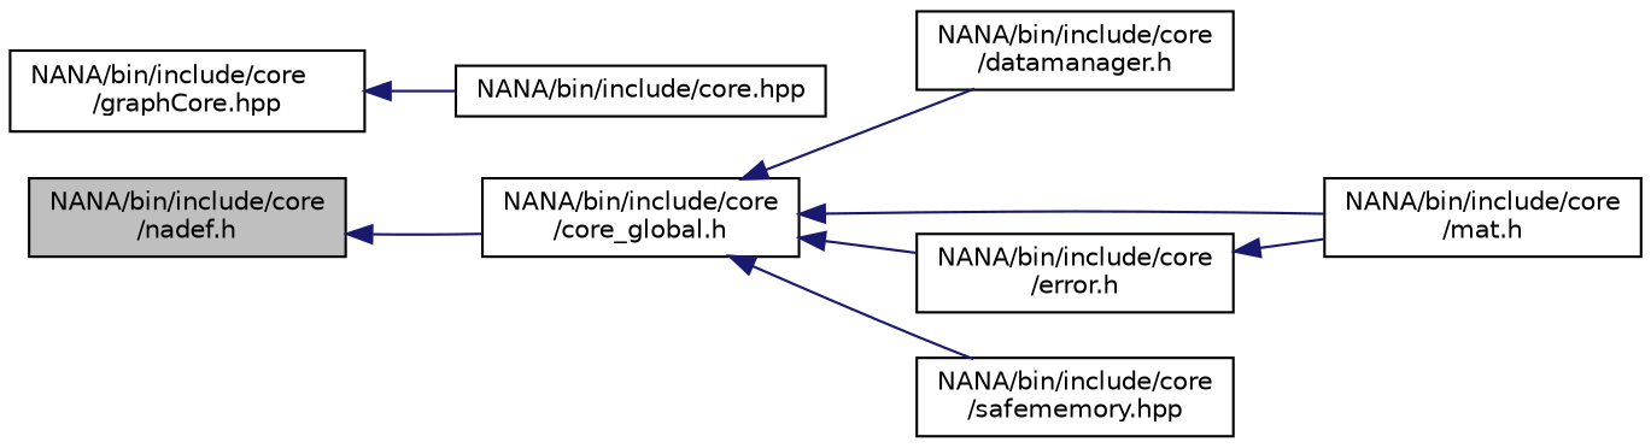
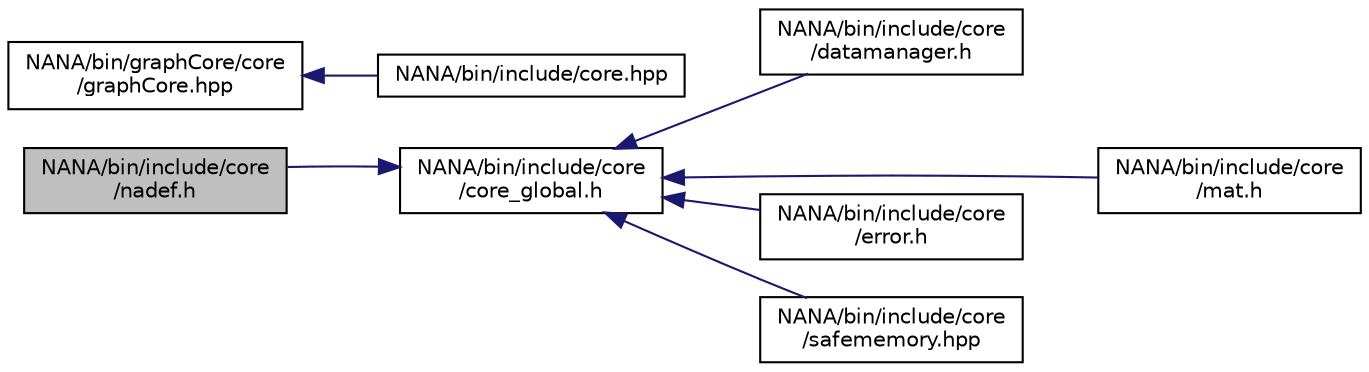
  digraph {
    rankdir=LR
    node [color=black fillcolor=white fontname=Helvetica fontsize=10 shape=record style=filled]
    edge [color=midnightblue dir=back fontname=Helvetica fontsize=10 labelfontname=Helvetica labelfontsize=10 style=solid]
    n1 [fillcolor=grey75 fontcolor=black height=0.2 label="NANA/bin/include/core\l/nadef.h" width=0.4]
    n2 [height=0.2 label="NANA/bin/include/core\l/core_global.h" width=0.4]
    n3 [height=0.2 label="NANA/bin/include/core.hpp" width=0.4]
    n4 [height=0.2 label="NANA/bin/include/core\l/datamanager.h" width=0.4]
    n5 [height=0.2 label="NANA/bin/include/core\l/mat.h" width=0.4]
    n6 [height=0.2 label="NANA/bin/include/core\l/error.h" width=0.4]
    n7 [height=0.2 label="NANA/bin/include/core\l/safememory.hpp" width=0.4]
-   n8 [height=0.2 label="NANA/bin/include/core\l/graphCore.hpp" width=0.4]
-   n1 -> n2
+   n8 [height=0.2 label="NANA/bin/graphCore/core\l/graphCore.hpp" width=0.4]
+   n2 -> n1
    n2 -> n4
    n2 -> n5
    n2 -> n6
    n2 -> n7
-   n6 -> n5
    n8 -> n3
  }
